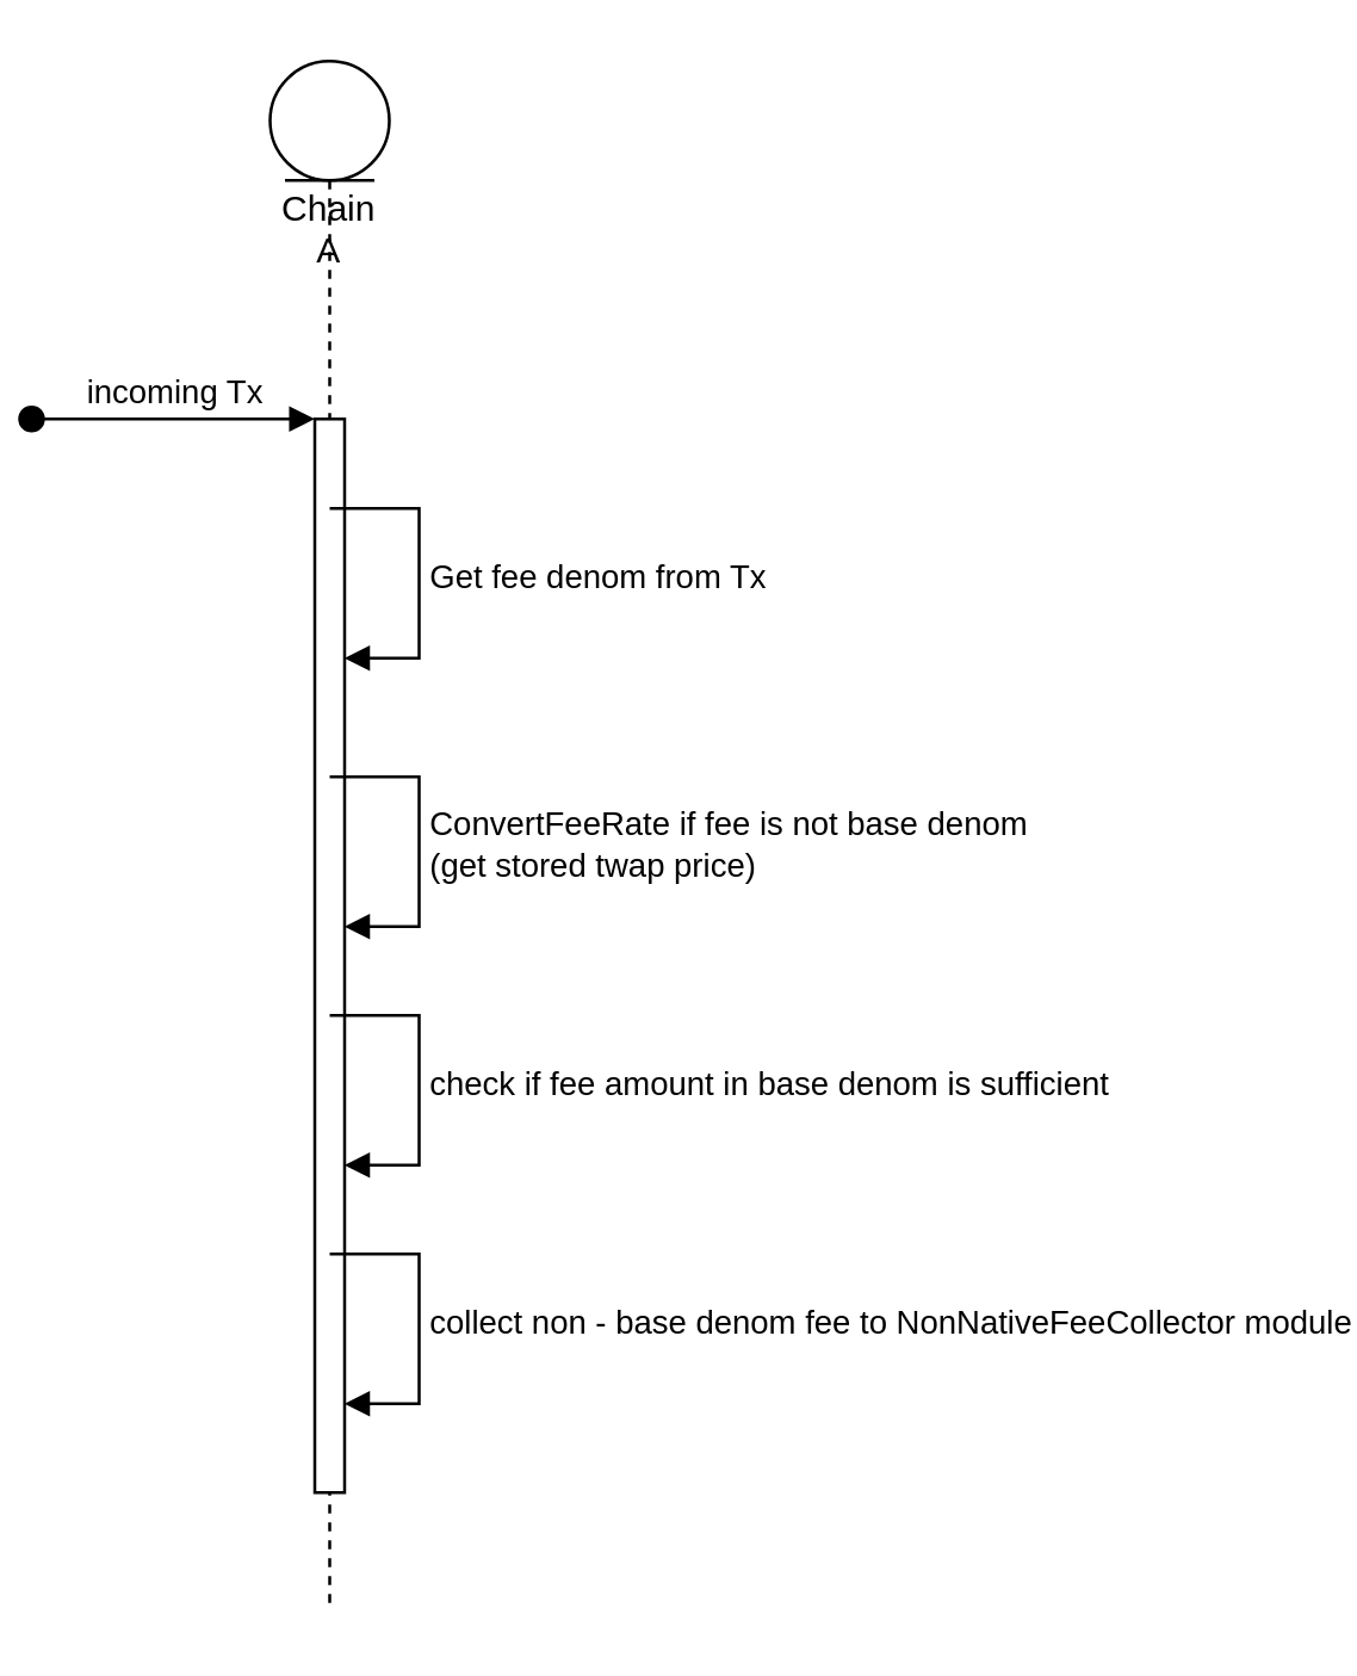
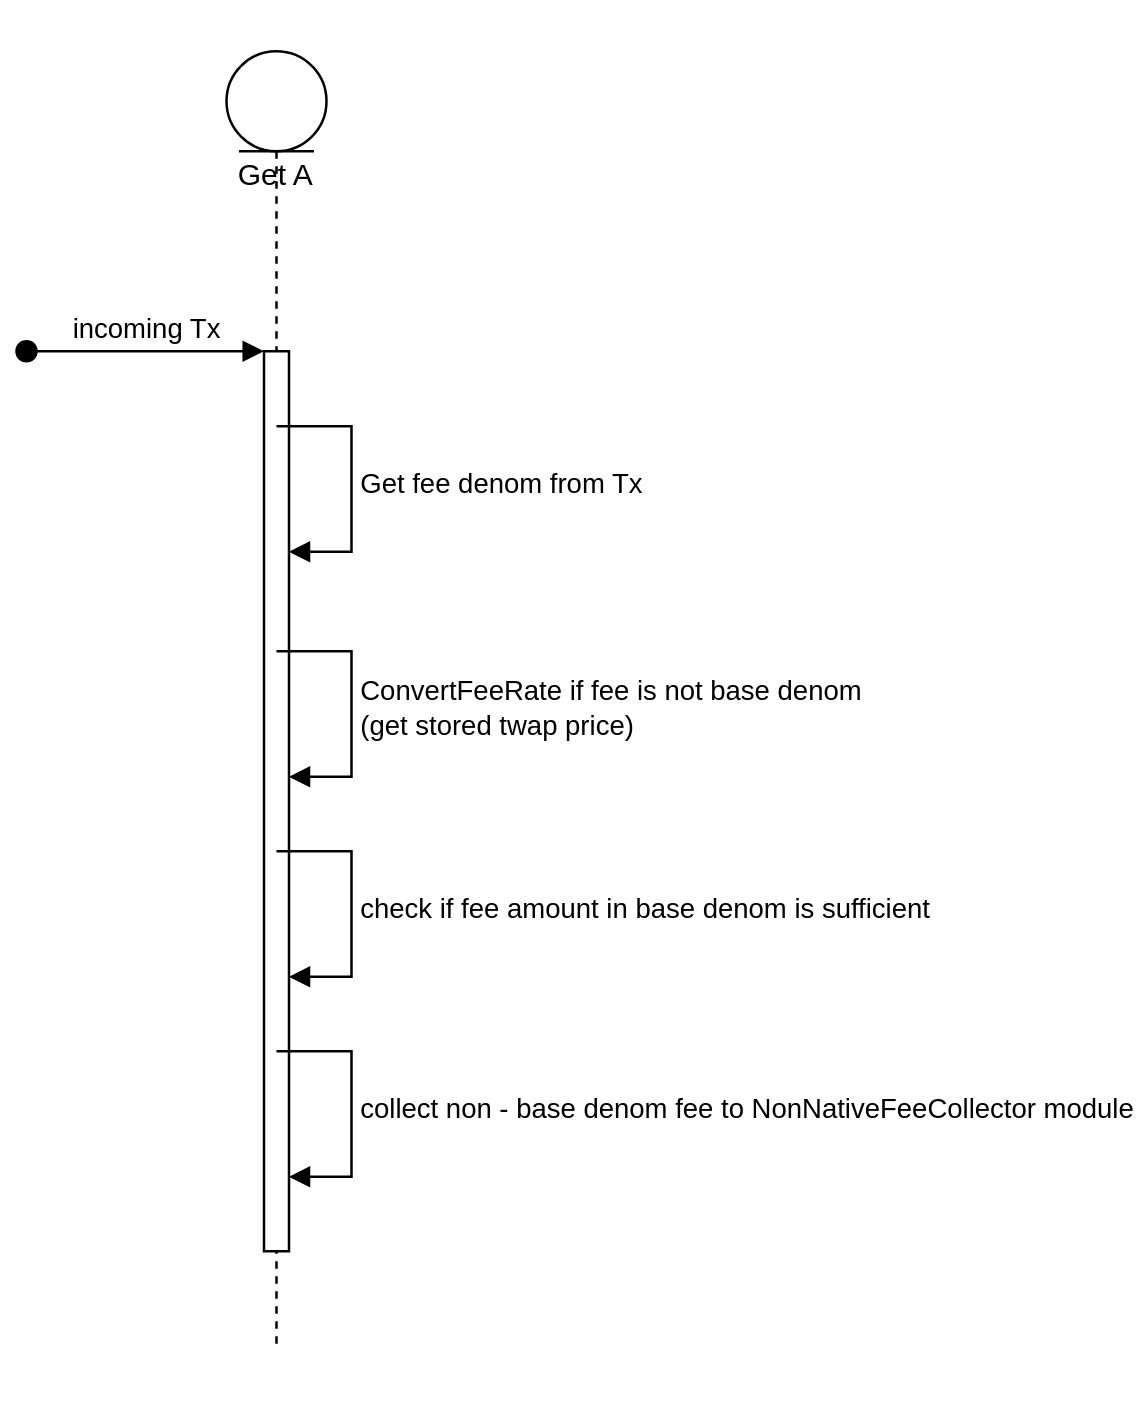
  <mxCell id="0" />
  <mxCell id="1" parent="0" />
- <mxCell id="2" value="Chain A" style="shape=umlLifeline;participant=umlEntity;perimeter=lifelinePerimeter;whiteSpace=wrap;html=1;container=1;collapsible=0;recursiveResize=0;verticalAlign=top;spacingTop=36;outlineConnect=0;" vertex="1" parent="1"><mxGeometry x="20" y="20" width="40" height="520" as="geometry" /></mxCell>
+ <mxCell id="2" value="Get A" style="shape=umlLifeline;participant=umlEntity;perimeter=lifelinePerimeter;whiteSpace=wrap;html=1;container=1;collapsible=0;recursiveResize=0;verticalAlign=top;spacingTop=36;outlineConnect=0;" vertex="1" parent="1"><mxGeometry x="20" y="20" width="40" height="520" as="geometry" /></mxCell>
  <mxCell id="3" value="" style="html=1;points=[];perimeter=orthogonalPerimeter;" vertex="1" parent="2"><mxGeometry x="15" y="120" width="10" height="360" as="geometry" /></mxCell>
  <mxCell id="4" value="incoming Tx" style="html=1;verticalAlign=bottom;startArrow=oval;endArrow=block;startSize=8;rounded=0;" edge="1" target="3" parent="2"><mxGeometry relative="1" as="geometry"><mxPoint x="-80" y="120" as="sourcePoint" /></mxGeometry></mxCell>
  <mxCell id="5" value="ConvertFeeRate if fee is not base denom&lt;br&gt;(get stored twap price)" style="edgeStyle=orthogonalEdgeStyle;html=1;align=left;spacingLeft=2;endArrow=block;rounded=0;entryX=0.989;entryY=0.752;entryDx=0;entryDy=0;entryPerimeter=0;" edge="1" parent="1"><mxGeometry relative="1" as="geometry"><mxPoint x="40" y="260" as="sourcePoint" /><Array as="points"><mxPoint x="70" y="260" /><mxPoint x="70" y="310" /><mxPoint x="45" y="310" /></Array><mxPoint x="44.89" y="310.24" as="targetPoint" /></mxGeometry></mxCell>
  <mxCell id="6" value="Get fee denom from Tx" style="edgeStyle=orthogonalEdgeStyle;html=1;align=left;spacingLeft=2;endArrow=block;rounded=0;entryX=0.989;entryY=0.752;entryDx=0;entryDy=0;entryPerimeter=0;" edge="1" parent="1"><mxGeometry relative="1" as="geometry"><mxPoint x="40" y="170" as="sourcePoint" /><Array as="points"><mxPoint x="70" y="170" /><mxPoint x="70" y="220" /><mxPoint x="45" y="220" /></Array><mxPoint x="44.89" y="220.24" as="targetPoint" /></mxGeometry></mxCell>
  <mxCell id="7" value="check if fee amount in base denom is sufficient" style="edgeStyle=orthogonalEdgeStyle;html=1;align=left;spacingLeft=2;endArrow=block;rounded=0;entryX=0.989;entryY=0.752;entryDx=0;entryDy=0;entryPerimeter=0;" edge="1" parent="1"><mxGeometry relative="1" as="geometry"><mxPoint x="40" y="340" as="sourcePoint" /><Array as="points"><mxPoint x="70" y="340" /><mxPoint x="70" y="390" /><mxPoint x="45" y="390" /></Array><mxPoint x="44.89" y="390.24" as="targetPoint" /></mxGeometry></mxCell>
  <mxCell id="8" value="collect non - base denom fee to NonNativeFeeCollector module" style="edgeStyle=orthogonalEdgeStyle;html=1;align=left;spacingLeft=2;endArrow=block;rounded=0;entryX=0.989;entryY=0.752;entryDx=0;entryDy=0;entryPerimeter=0;" edge="1" parent="1"><mxGeometry relative="1" as="geometry"><mxPoint x="40" y="420" as="sourcePoint" /><Array as="points"><mxPoint x="70" y="420" /><mxPoint x="70" y="470" /><mxPoint x="45" y="470" /></Array><mxPoint x="44.89" y="470.24" as="targetPoint" /></mxGeometry></mxCell>
